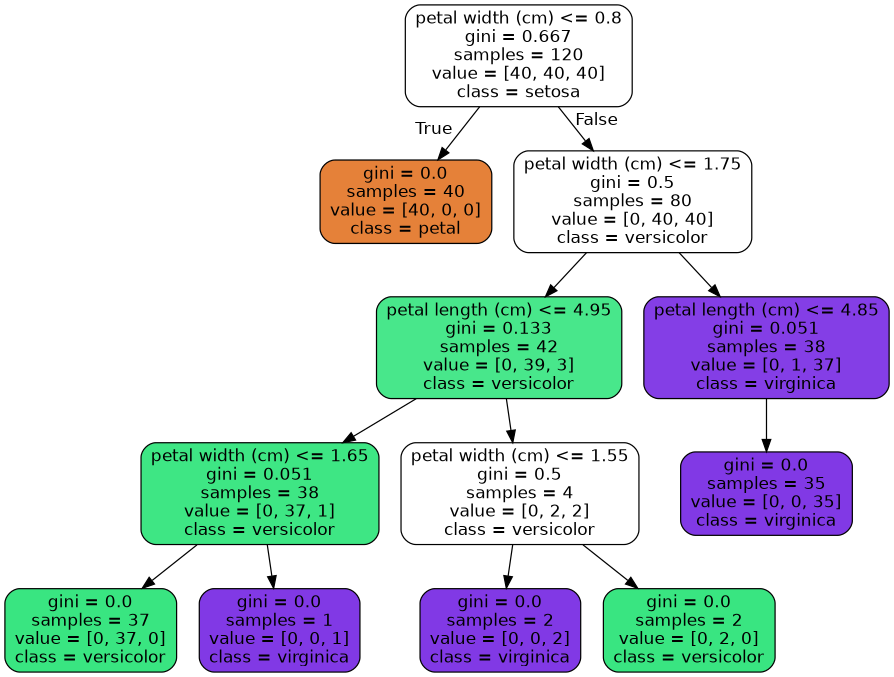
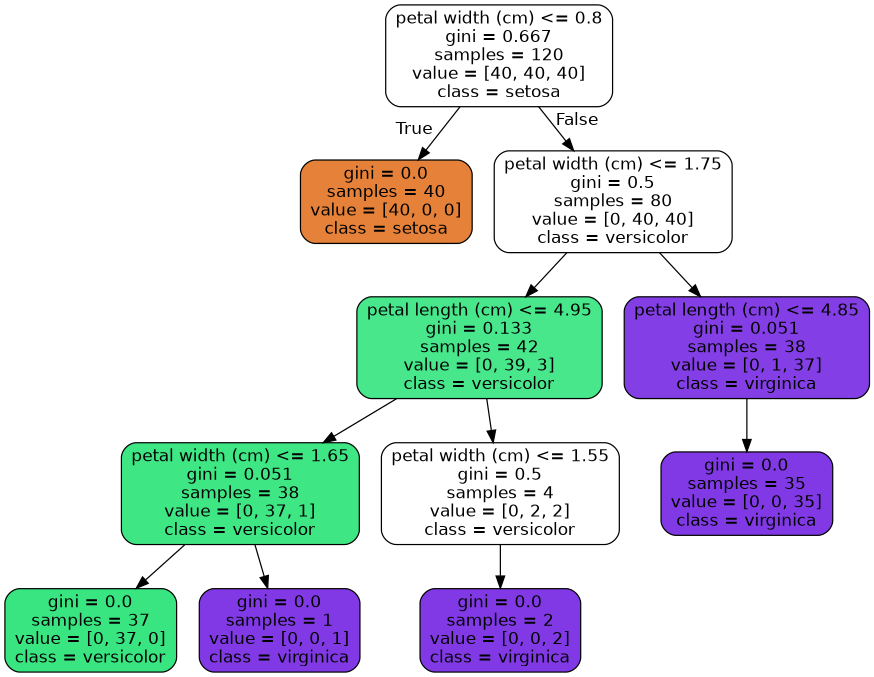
  digraph {
    node [color=black fillcolor="#ffffff" fontname=helvetica shape=box style="filled, rounded"]
    edge [fontname=helvetica]
    n1 [label="petal width (cm) <= 0.8\ngini = 0.667\nsamples = 120\nvalue = [40, 40, 40]\nclass = setosa"]
-   n2 [fillcolor="#e58139" label="gini = 0.0\nsamples = 40\nvalue = [40, 0, 0]\nclass = petal"]
+   n2 [fillcolor="#e58139" label="gini = 0.0\nsamples = 40\nvalue = [40, 0, 0]\nclass = setosa"]
    n3 [label="petal width (cm) <= 1.75\ngini = 0.5\nsamples = 80\nvalue = [0, 40, 40]\nclass = versicolor"]
    n4 [fillcolor="#48e78b" label="petal length (cm) <= 4.95\ngini = 0.133\nsamples = 42\nvalue = [0, 39, 3]\nclass = versicolor"]
    n5 [fillcolor="#843ee6" label="petal length (cm) <= 4.85\ngini = 0.051\nsamples = 38\nvalue = [0, 1, 37]\nclass = virginica"]
    n6 [fillcolor="#3ee684" label="petal width (cm) <= 1.65\ngini = 0.051\nsamples = 38\nvalue = [0, 37, 1]\nclass = versicolor"]
    n7 [label="petal width (cm) <= 1.55\ngini = 0.5\nsamples = 4\nvalue = [0, 2, 2]\nclass = versicolor"]
    n8 [fillcolor="#8139e5" label="gini = 0.0\nsamples = 35\nvalue = [0, 0, 35]\nclass = virginica"]
    n9 [fillcolor="#39e581" label="gini = 0.0\nsamples = 37\nvalue = [0, 37, 0]\nclass = versicolor"]
    n10 [fillcolor="#8139e5" label="gini = 0.0\nsamples = 1\nvalue = [0, 0, 1]\nclass = virginica"]
    n11 [fillcolor="#8139e5" label="gini = 0.0\nsamples = 2\nvalue = [0, 0, 2]\nclass = virginica"]
-   n12 [fillcolor="#39e581" label="gini = 0.0\nsamples = 2\nvalue = [0, 2, 0]\nclass = versicolor"]
    n1 -> n2 [headlabel=True labelangle=45 labeldistance=2.5]
    n1 -> n3 [headlabel=False labelangle=-45 labeldistance=2.5]
    n3 -> n4
    n3 -> n5
    n4 -> n6
    n4 -> n7
    n5 -> n8
    n6 -> n9
    n6 -> n10
    n7 -> n11
-   n7 -> n12
  }
